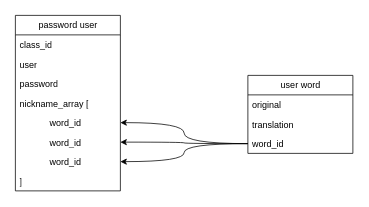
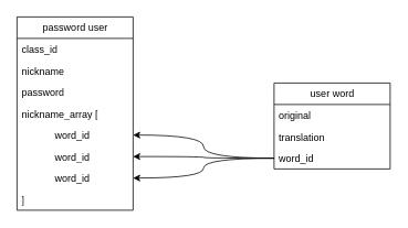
  <mxCell id="0" />
  <mxCell id="1" parent="0" />
  <mxCell id="2" value="user word" style="swimlane;fontStyle=0;childLayout=stackLayout;horizontal=1;startSize=26;fillColor=none;horizontalStack=0;resizeParent=1;resizeParentMax=0;resizeLast=0;collapsible=1;marginBottom=0;html=1;" vertex="1" parent="1"><mxGeometry x="330" y="100" width="140" height="104" as="geometry" /></mxCell>
  <mxCell id="3" value="original" style="text;strokeColor=none;fillColor=none;align=left;verticalAlign=top;spacingLeft=4;spacingRight=4;overflow=hidden;rotatable=0;points=[[0,0.5],[1,0.5]];portConstraint=eastwest;whiteSpace=wrap;html=1;" vertex="1" parent="2"><mxGeometry y="26" width="140" height="26" as="geometry" /></mxCell>
  <mxCell id="4" value="translation" style="text;strokeColor=none;fillColor=none;align=left;verticalAlign=top;spacingLeft=4;spacingRight=4;overflow=hidden;rotatable=0;points=[[0,0.5],[1,0.5]];portConstraint=eastwest;whiteSpace=wrap;html=1;" vertex="1" parent="2"><mxGeometry y="52" width="140" height="26" as="geometry" /></mxCell>
  <mxCell id="5" value="word_id" style="text;strokeColor=none;fillColor=none;align=left;verticalAlign=top;spacingLeft=4;spacingRight=4;overflow=hidden;rotatable=0;points=[[0,0.5],[1,0.5]];portConstraint=eastwest;whiteSpace=wrap;html=1;" vertex="1" parent="2"><mxGeometry y="78" width="140" height="26" as="geometry" /></mxCell>
  <mxCell id="6" value="password user" style="swimlane;fontStyle=0;childLayout=stackLayout;horizontal=1;startSize=26;fillColor=none;horizontalStack=0;resizeParent=1;resizeParentMax=0;resizeLast=0;collapsible=1;marginBottom=0;html=1;" vertex="1" parent="1"><mxGeometry x="20" y="20" width="140" height="234" as="geometry" /></mxCell>
  <mxCell id="7" value="class_id" style="text;strokeColor=none;fillColor=none;align=left;verticalAlign=top;spacingLeft=4;spacingRight=4;overflow=hidden;rotatable=0;points=[[0,0.5],[1,0.5]];portConstraint=eastwest;whiteSpace=wrap;html=1;" vertex="1" parent="6"><mxGeometry y="26" width="140" height="26" as="geometry" /></mxCell>
- <mxCell id="8" value="user" style="text;strokeColor=none;fillColor=none;align=left;verticalAlign=top;spacingLeft=4;spacingRight=4;overflow=hidden;rotatable=0;points=[[0,0.5],[1,0.5]];portConstraint=eastwest;whiteSpace=wrap;html=1;" vertex="1" parent="6"><mxGeometry y="52" width="140" height="26" as="geometry" /></mxCell>
+ <mxCell id="8" value="nickname" style="text;strokeColor=none;fillColor=none;align=left;verticalAlign=top;spacingLeft=4;spacingRight=4;overflow=hidden;rotatable=0;points=[[0,0.5],[1,0.5]];portConstraint=eastwest;whiteSpace=wrap;html=1;" vertex="1" parent="6"><mxGeometry y="52" width="140" height="26" as="geometry" /></mxCell>
  <mxCell id="9" value="password" style="text;strokeColor=none;fillColor=none;align=left;verticalAlign=top;spacingLeft=4;spacingRight=4;overflow=hidden;rotatable=0;points=[[0,0.5],[1,0.5]];portConstraint=eastwest;whiteSpace=wrap;html=1;" vertex="1" parent="6"><mxGeometry y="78" width="140" height="26" as="geometry" /></mxCell>
  <mxCell id="10" value="nickname_array [" style="text;strokeColor=none;fillColor=none;align=left;verticalAlign=top;spacingLeft=4;spacingRight=4;overflow=hidden;rotatable=0;points=[[0,0.5],[1,0.5]];portConstraint=eastwest;whiteSpace=wrap;html=1;" vertex="1" parent="6"><mxGeometry y="104" width="140" height="26" as="geometry" /></mxCell>
  <mxCell id="11" value="&lt;blockquote style=&quot;margin: 0 0 0 40px; border: none; padding: 0px;&quot;&gt;word_id&lt;/blockquote&gt;" style="text;strokeColor=none;fillColor=none;align=left;verticalAlign=top;spacingLeft=4;spacingRight=4;overflow=hidden;rotatable=0;points=[[0,0.5],[1,0.5]];portConstraint=eastwest;whiteSpace=wrap;html=1;" vertex="1" parent="6"><mxGeometry y="130" width="140" height="26" as="geometry" /></mxCell>
  <mxCell id="12" value="&lt;blockquote style=&quot;margin: 0 0 0 40px; border: none; padding: 0px;&quot;&gt;word_id&lt;/blockquote&gt;" style="text;strokeColor=none;fillColor=none;align=left;verticalAlign=top;spacingLeft=4;spacingRight=4;overflow=hidden;rotatable=0;points=[[0,0.5],[1,0.5]];portConstraint=eastwest;whiteSpace=wrap;html=1;" vertex="1" parent="6"><mxGeometry y="156" width="140" height="26" as="geometry" /></mxCell>
  <mxCell id="13" value="&lt;blockquote style=&quot;margin: 0 0 0 40px; border: none; padding: 0px;&quot;&gt;word_id&lt;/blockquote&gt;" style="text;strokeColor=none;fillColor=none;align=left;verticalAlign=top;spacingLeft=4;spacingRight=4;overflow=hidden;rotatable=0;points=[[0,0.5],[1,0.5]];portConstraint=eastwest;whiteSpace=wrap;html=1;" vertex="1" parent="6"><mxGeometry y="182" width="140" height="26" as="geometry" /></mxCell>
  <mxCell id="14" value="]" style="text;strokeColor=none;fillColor=none;align=left;verticalAlign=top;spacingLeft=4;spacingRight=4;overflow=hidden;rotatable=0;points=[[0,0.5],[1,0.5]];portConstraint=eastwest;whiteSpace=wrap;html=1;" vertex="1" parent="6"><mxGeometry y="208" width="140" height="26" as="geometry" /></mxCell>
  <mxCell id="15" style="edgeStyle=orthogonalEdgeStyle;rounded=0;orthogonalLoop=1;jettySize=auto;html=1;entryX=1;entryY=0.5;entryDx=0;entryDy=0;curved=1;" edge="1" parent="1" source="5" target="11"><mxGeometry relative="1" as="geometry" /></mxCell>
  <mxCell id="16" style="edgeStyle=orthogonalEdgeStyle;rounded=0;orthogonalLoop=1;jettySize=auto;html=1;entryX=1;entryY=0.5;entryDx=0;entryDy=0;curved=1;" edge="1" parent="1" source="5" target="12"><mxGeometry relative="1" as="geometry" /></mxCell>
  <mxCell id="17" style="edgeStyle=orthogonalEdgeStyle;rounded=0;orthogonalLoop=1;jettySize=auto;html=1;entryX=1;entryY=0.5;entryDx=0;entryDy=0;curved=1;" edge="1" parent="1" source="5" target="13"><mxGeometry relative="1" as="geometry" /></mxCell>
